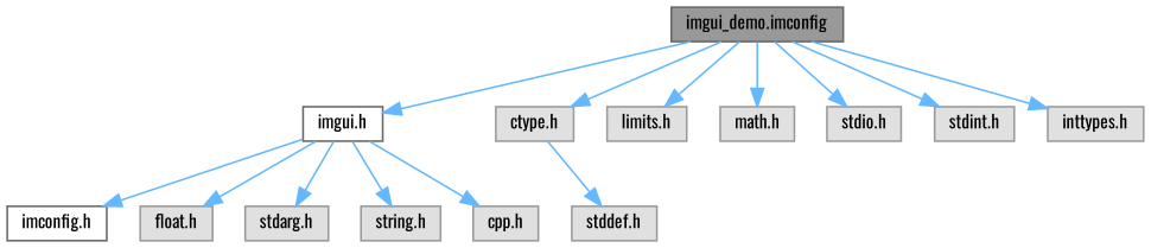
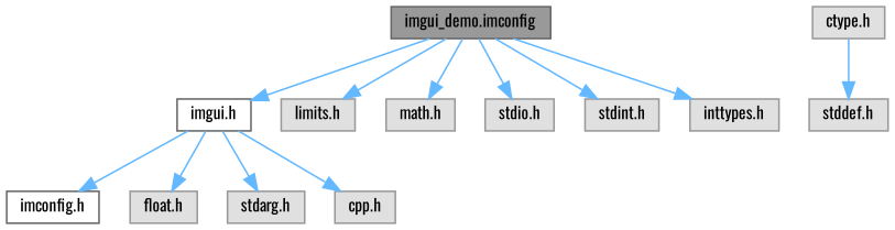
  digraph {
    fontname=Oswald
    node [color=grey60 fillcolor="#E0E0E0" fontname=Oswald fontsize=10 shape=box style=filled]
    edge [color=steelblue1 fontname=Oswald fontsize=10 labelfontname=Helvetica labelfontsize=10 style=solid]
    n1 [color=gray40 fillcolor=grey60 fontcolor=black height=0.2 label="imgui_demo.imconfig" width=0.4]
    n2 [color=grey40 fillcolor=white height=0.2 label="imgui.h" width=0.4]
    n3 [height=0.2 label="ctype.h" width=0.4]
    n4 [height=0.2 label="limits.h" width=0.4]
    n5 [height=0.2 label="math.h" width=0.4]
    n6 [height=0.2 label="stdio.h" width=0.4]
    n7 [height=0.2 label="stdint.h" width=0.4]
    n8 [height=0.2 label="inttypes.h" width=0.4]
    n9 [color=grey40 fillcolor=white height=0.2 label="imconfig.h" width=0.4]
    n10 [height=0.2 label="float.h" width=0.4]
    n11 [height=0.2 label="stdarg.h" width=0.4]
-   n12 [height=0.2 label="string.h" width=0.4]
    n13 [height=0.2 label="cpp.h" width=0.4]
    n14 [height=0.2 label="stddef.h" width=0.4]
    n1 -> n2
-   n1 -> n3
    n1 -> n4
    n1 -> n5
    n1 -> n6
    n1 -> n7
    n1 -> n8
    n2 -> n9
    n2 -> n10
    n2 -> n11
-   n2 -> n12
    n2 -> n13
    n3 -> n14
  }
